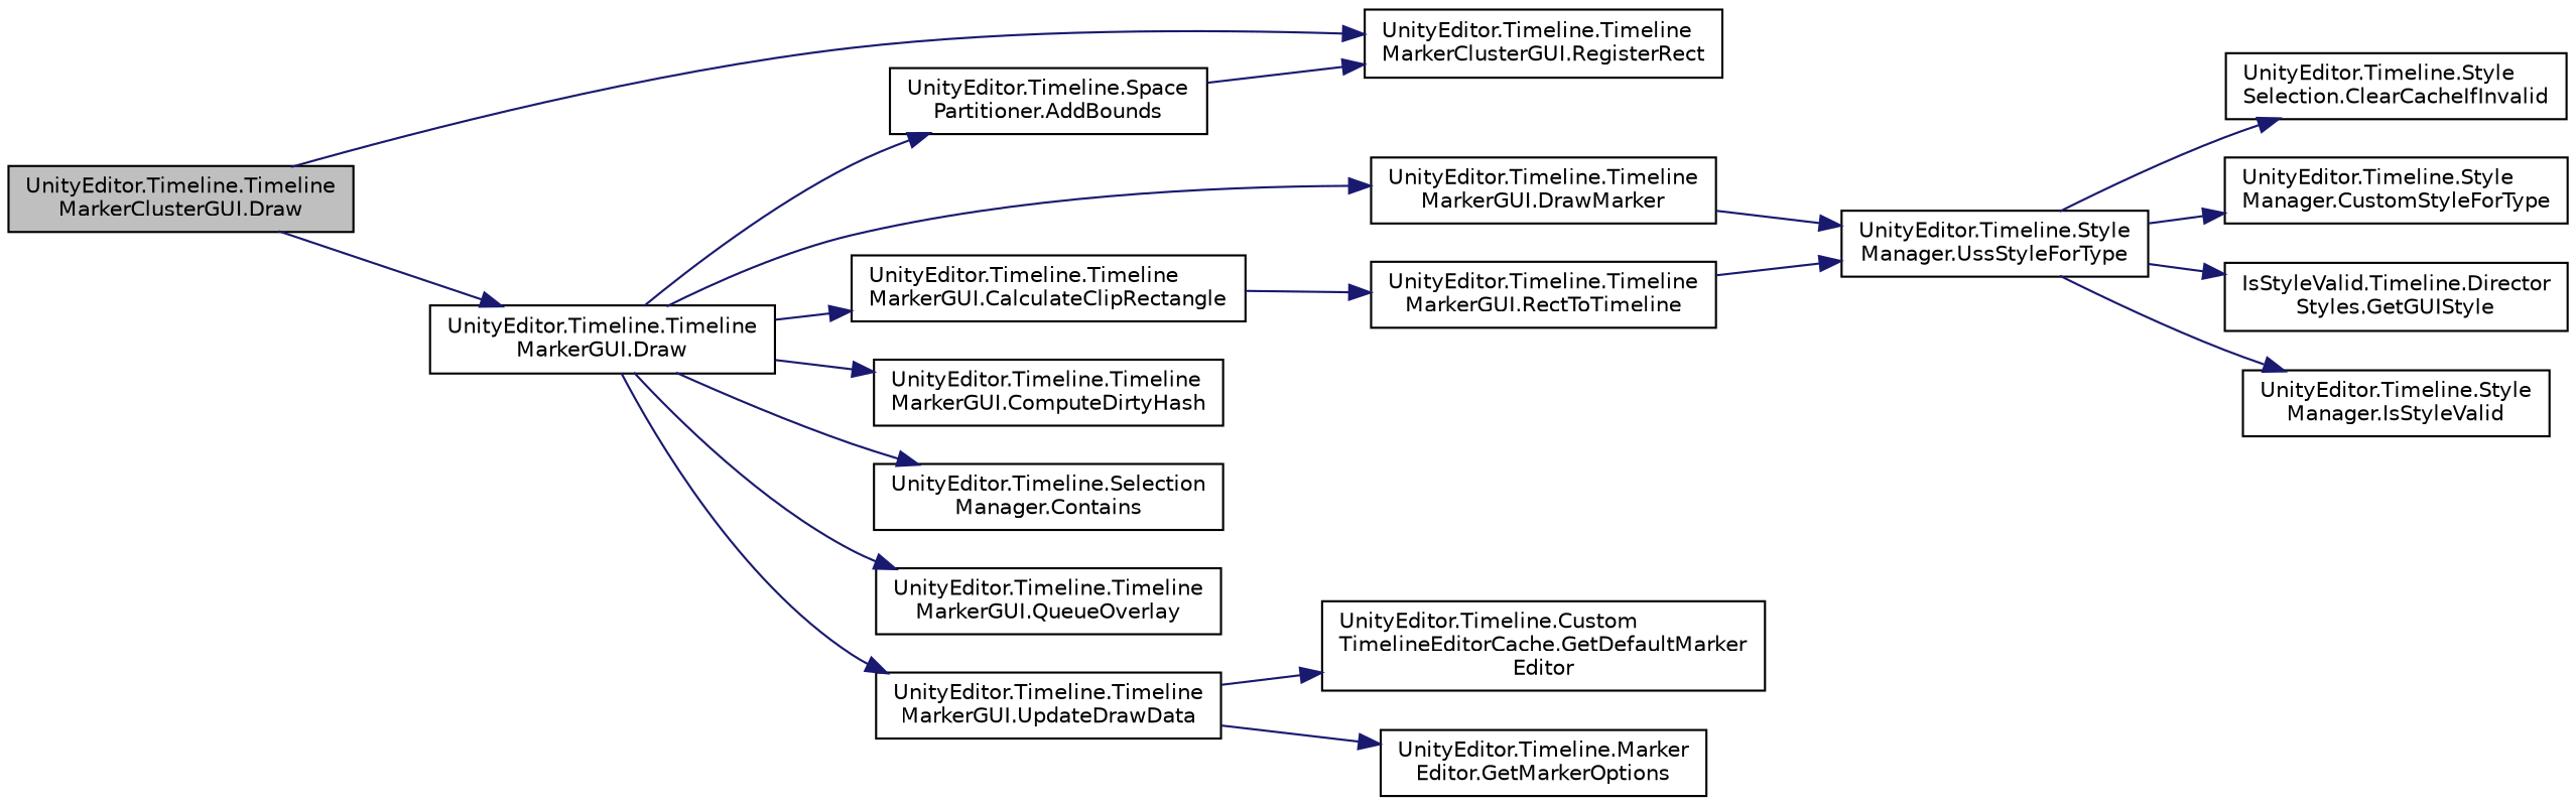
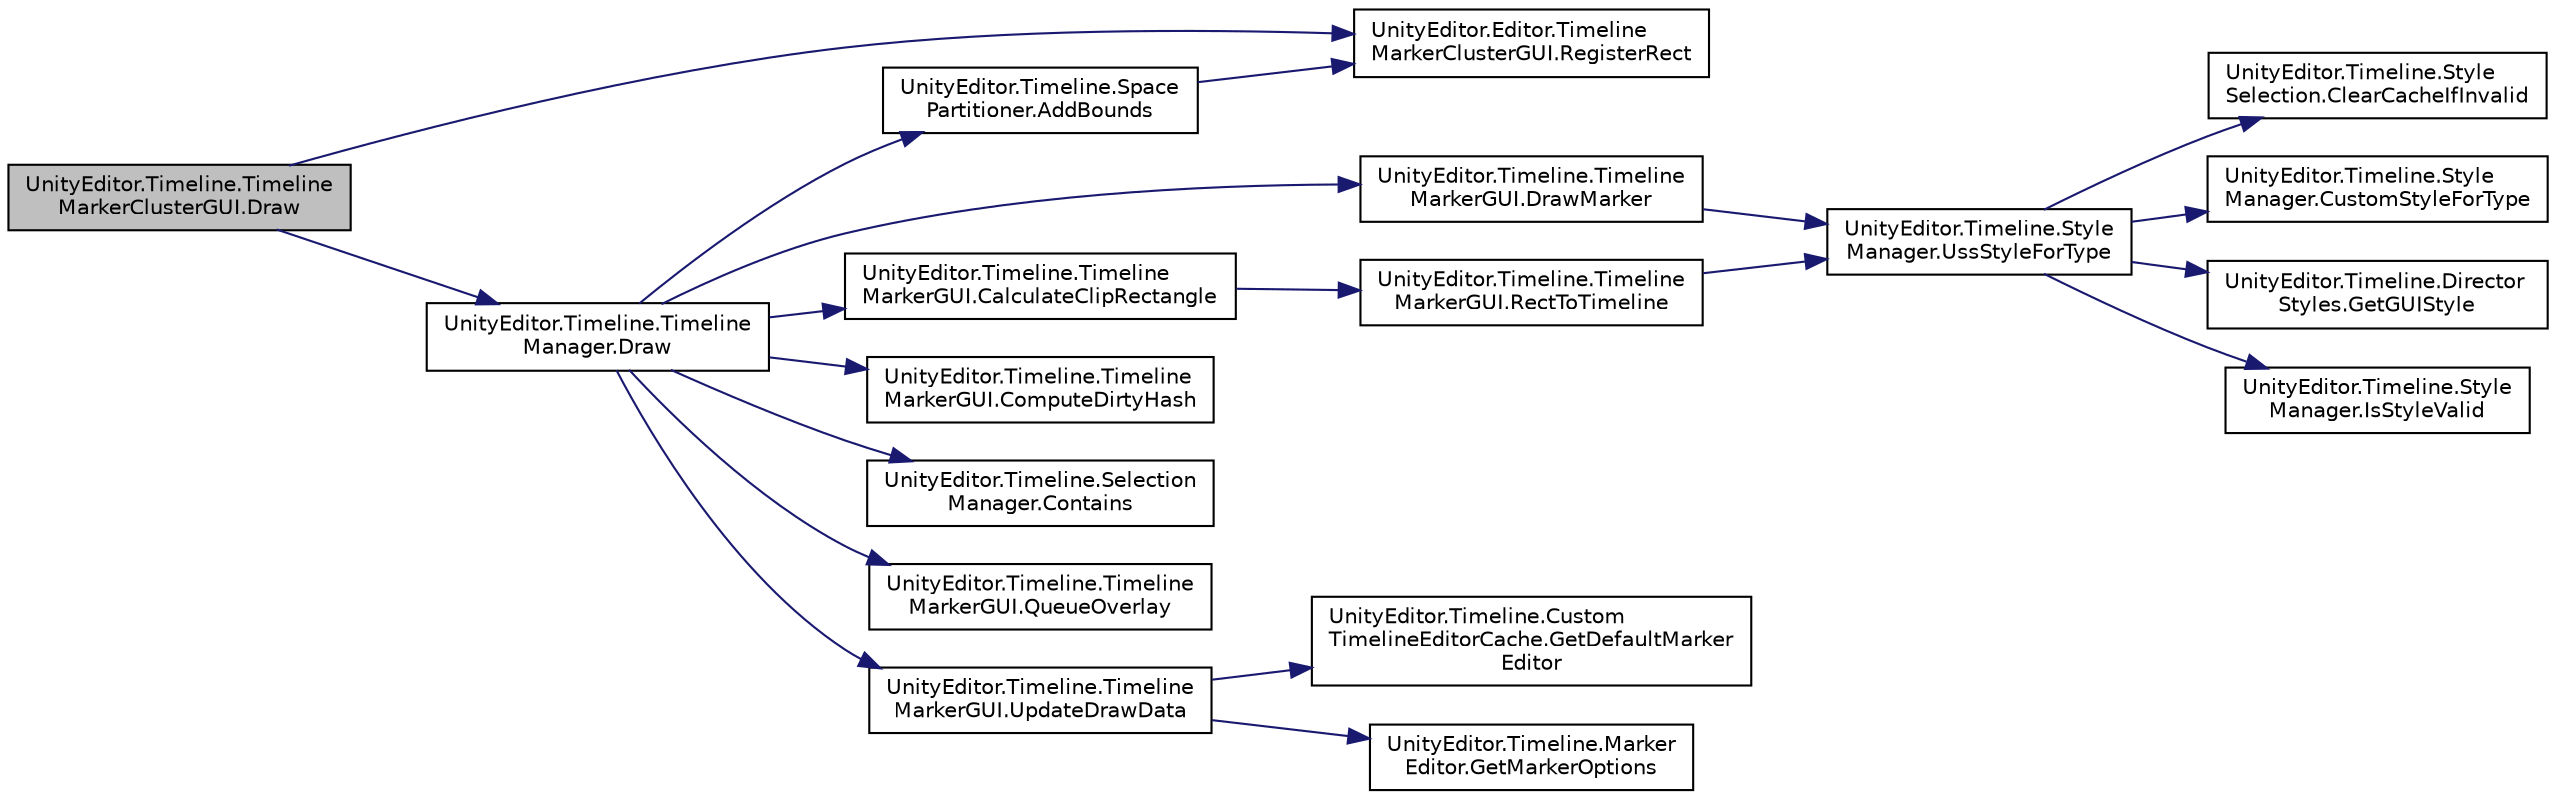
  digraph {
    rankdir=LR
    node [color=black fillcolor=white fontname=Helvetica fontsize=10 shape=record style=filled]
    edge [color=midnightblue fontname=Helvetica fontsize=10 labelfontname=Helvetica labelfontsize=10 style=solid]
    n1 [fillcolor=grey75 fontcolor=black height=0.2 label="UnityEditor.Timeline.Timeline\lMarkerClusterGUI.Draw" width=0.4]
-   n2 [height=0.2 label="UnityEditor.Timeline.Timeline\lMarkerGUI.Draw" width=0.4]
-   n3 [height=0.2 label="UnityEditor.Timeline.Timeline\lMarkerClusterGUI.RegisterRect" width=0.4]
+   n2 [height=0.2 label="UnityEditor.Timeline.Timeline\lManager.Draw" width=0.4]
+   n3 [height=0.2 label="UnityEditor.Editor.Timeline\lMarkerClusterGUI.RegisterRect" width=0.4]
    n4 [height=0.2 label="UnityEditor.Timeline.Space\lPartitioner.AddBounds" width=0.4]
    n5 [height=0.2 label="UnityEditor.Timeline.Timeline\lMarkerGUI.CalculateClipRectangle" width=0.4]
    n6 [height=0.2 label="UnityEditor.Timeline.Timeline\lMarkerGUI.ComputeDirtyHash" width=0.4]
    n7 [height=0.2 label="UnityEditor.Timeline.Selection\lManager.Contains" width=0.4]
    n8 [height=0.2 label="UnityEditor.Timeline.Timeline\lMarkerGUI.DrawMarker" width=0.4]
    n9 [height=0.2 label="UnityEditor.Timeline.Timeline\lMarkerGUI.QueueOverlay" width=0.4]
    n10 [height=0.2 label="UnityEditor.Timeline.Timeline\lMarkerGUI.UpdateDrawData" width=0.4]
    n11 [height=0.2 label="UnityEditor.Timeline.Timeline\lMarkerGUI.RectToTimeline" width=0.4]
    n12 [height=0.2 label="UnityEditor.Timeline.Style\lManager.UssStyleForType" width=0.4]
    n13 [height=0.2 label="UnityEditor.Timeline.Custom\lTimelineEditorCache.GetDefaultMarker\lEditor" width=0.4]
    n14 [height=0.2 label="UnityEditor.Timeline.Marker\lEditor.GetMarkerOptions" width=0.4]
    n15 [height=0.2 label="UnityEditor.Timeline.Style\lSelection.ClearCacheIfInvalid" width=0.4]
    n16 [height=0.2 label="UnityEditor.Timeline.Style\lManager.CustomStyleForType" width=0.4]
-   n17 [height=0.2 label="IsStyleValid.Timeline.Director\lStyles.GetGUIStyle" width=0.4]
+   n17 [height=0.2 label="UnityEditor.Timeline.Director\lStyles.GetGUIStyle" width=0.4]
    n18 [height=0.2 label="UnityEditor.Timeline.Style\lManager.IsStyleValid" width=0.4]
    n1 -> n2
    n1 -> n3
    n2 -> n4
    n2 -> n5
    n2 -> n6
    n2 -> n7
    n2 -> n8
    n2 -> n9
    n2 -> n10
    n4 -> n3
    n5 -> n11
    n8 -> n12
    n10 -> n13
    n10 -> n14
    n11 -> n12
    n12 -> n15
    n12 -> n16
    n12 -> n17
    n12 -> n18
  }
